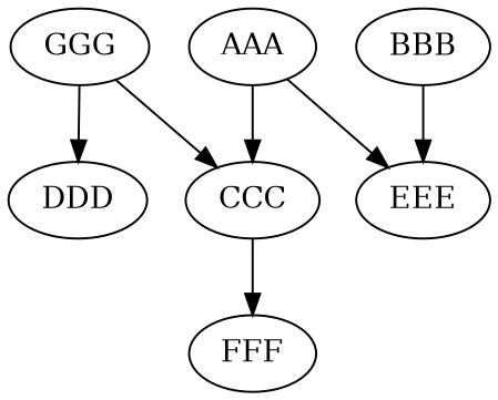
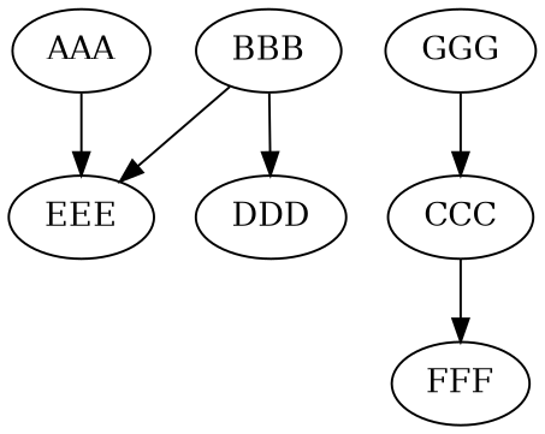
  digraph {
    n1 [label=AAA]
    n2 [label=CCC]
    n3 [label=EEE]
    n4 [label=BBB]
    n5 [label=DDD]
    n6 [label=FFF]
    n7 [label=GGG]
-   n1 -> n2
    n1 -> n3
    n2 -> n6
    n4 -> n3
-   n7 -> n5
+   n4 -> n5
    n7 -> n2
  }
